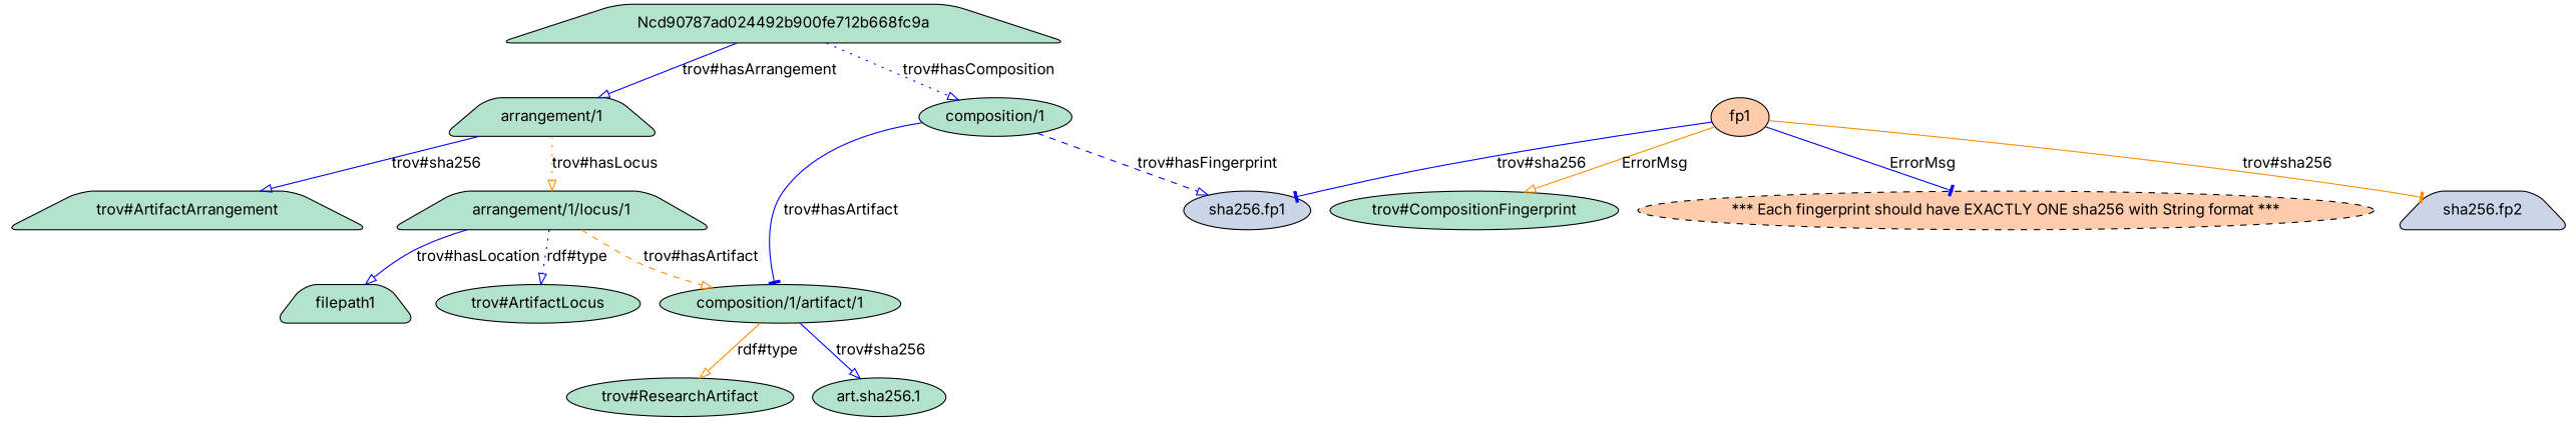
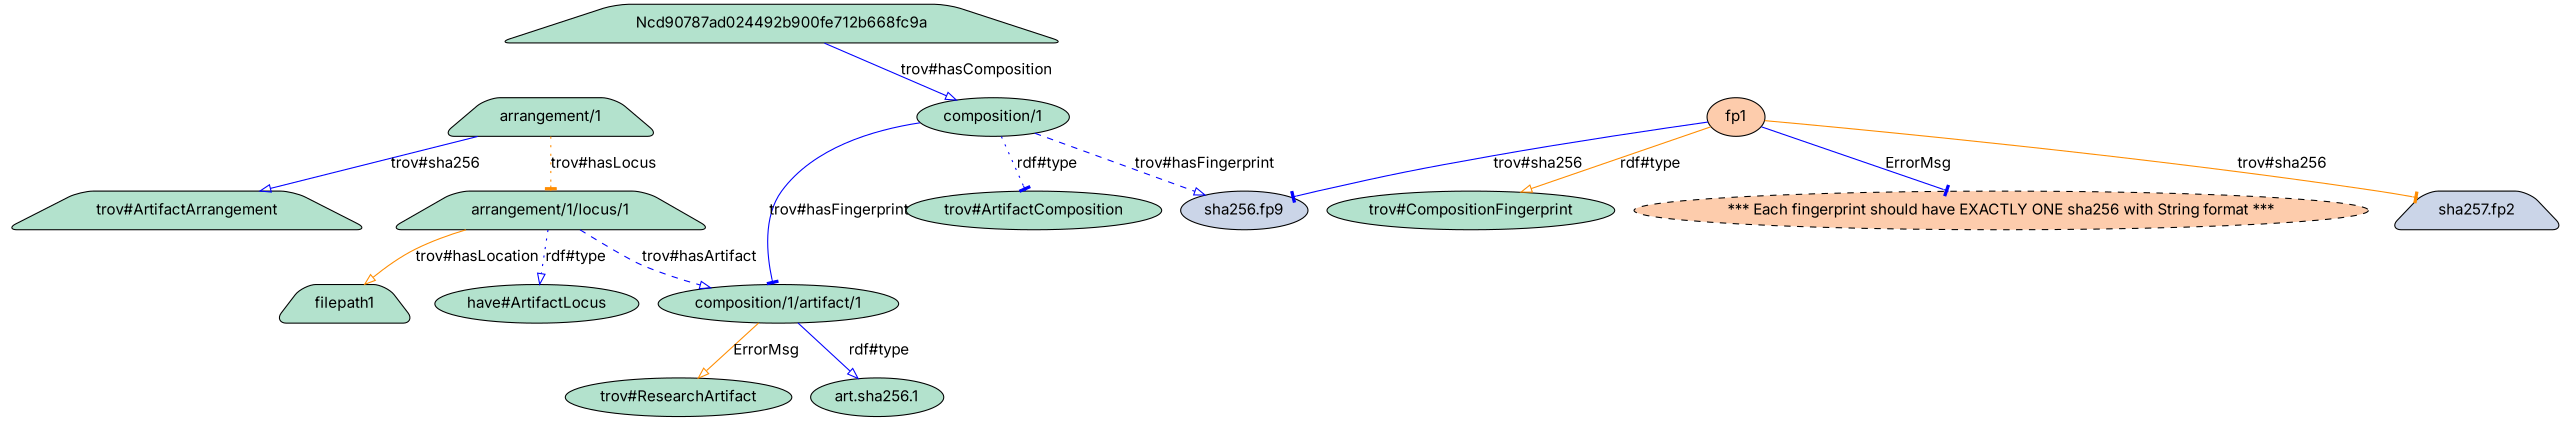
  strict digraph {
    fontname=Inter
    node [fillcolor="#b3e2cd" fontname=Inter shape=ellipse style="filled, rounded"]
    edge [arrowhead=onormal color=blue fontname=Inter style=solid]
    "composition/1/artifact/1"
    "trov#ResearchArtifact"
    "art.sha256.1"
    "arrangement/1" [shape=trapezium]
    "trov#ArtifactArrangement" [shape=trapezium]
    "arrangement/1/locus/1" [shape=trapezium]
-   "trov#ArtifactLocus"
+   "trov#ArtifactLocus" [label="have#ArtifactLocus"]
    filepath1 [shape=trapezium]
    Ncd90787ad024492b900fe712b668fc9a [shape=trapezium]
    "composition/1"
-   "sha256.fp1" [fillcolor="#cbd5e8"]
+   "trov#ArtifactComposition"
+   "sha256.fp1" [fillcolor="#cbd5e8" label="sha256.fp9"]
    fp1 [fillcolor="#fdccac"]
-   "sha256.fp2" [fillcolor="#cbd5e8" shape=trapezium]
+   "sha256.fp2" [fillcolor="#cbd5e8" shape=trapezium label="sha257.fp2"]
    "trov#CompositionFingerprint"
    "*** Each fingerprint should have EXACTLY ONE sha256 with String format ***" [fillcolor="#fdccac" style="filled, rounded, dashed"]
-   "composition/1/artifact/1" -> "trov#ResearchArtifact" [color=darkorange label="rdf#type"]
-   "composition/1/artifact/1" -> "art.sha256.1" [label="trov#sha256"]
+   "composition/1/artifact/1" -> "trov#ResearchArtifact" [color=darkorange label=ErrorMsg]
+   "composition/1/artifact/1" -> "art.sha256.1" [label="rdf#type"]
    "arrangement/1" -> "trov#ArtifactArrangement" [label="trov#sha256"]
-   "arrangement/1" -> "arrangement/1/locus/1" [color=darkorange label="trov#hasLocus" style=dotted]
-   "arrangement/1/locus/1" -> "composition/1/artifact/1" [color=darkorange label="trov#hasArtifact" style=dashed]
+   "arrangement/1" -> "arrangement/1/locus/1" [arrowhead=tee color=darkorange label="trov#hasLocus" style=dotted]
+   "arrangement/1/locus/1" -> "composition/1/artifact/1" [label="trov#hasArtifact" style=dashed]
    "arrangement/1/locus/1" -> "trov#ArtifactLocus" [label="rdf#type" style=dotted]
-   "arrangement/1/locus/1" -> filepath1 [label="trov#hasLocation"]
-   Ncd90787ad024492b900fe712b668fc9a -> "arrangement/1" [label="trov#hasArrangement"]
-   Ncd90787ad024492b900fe712b668fc9a -> "composition/1" [label="trov#hasComposition" style=dotted]
-   "composition/1" -> "composition/1/artifact/1" [arrowhead=tee label="trov#hasArtifact"]
+   "arrangement/1/locus/1" -> filepath1 [color=darkorange label="trov#hasLocation"]
+   Ncd90787ad024492b900fe712b668fc9a -> "composition/1" [label="trov#hasComposition"]
+   "composition/1" -> "composition/1/artifact/1" [arrowhead=tee label="trov#hasFingerprint"]
+   "composition/1" -> "trov#ArtifactComposition" [arrowhead=tee label="rdf#type" style=dotted]
    "composition/1" -> "sha256.fp1" [label="trov#hasFingerprint" style=dashed]
    fp1 -> "sha256.fp1" [arrowhead=tee label="trov#sha256"]
    fp1 -> "sha256.fp2" [arrowhead=tee color=darkorange label="trov#sha256"]
-   fp1 -> "trov#CompositionFingerprint" [color=darkorange label=ErrorMsg]
+   fp1 -> "trov#CompositionFingerprint" [color=darkorange label="rdf#type"]
    fp1 -> "*** Each fingerprint should have EXACTLY ONE sha256 with String format ***" [arrowhead=tee label=ErrorMsg]
  }
